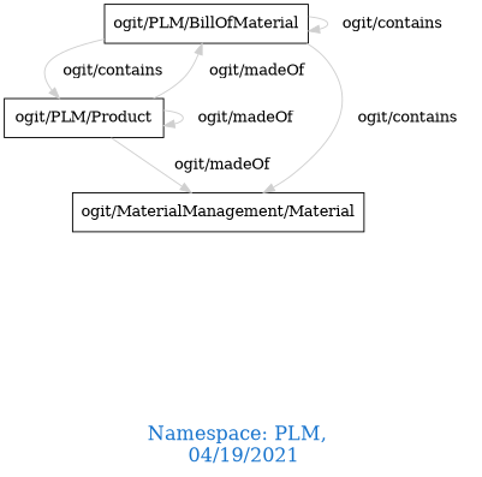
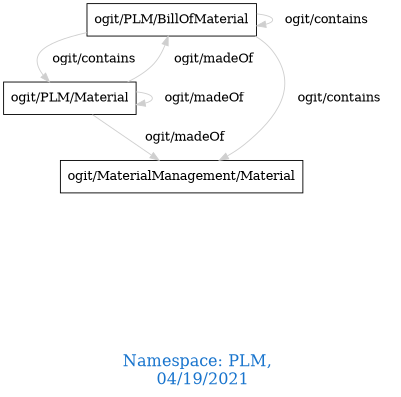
  digraph {
    fontcolor=dodgerblue3
    fontsize=18
    label="\n\n\nNamespace: PLM, \n 04/19/2021"
    rankdir=TB
    node [shape=polygon]
    edge [color=gray81]
    "ogit/PLM/BillOfMaterial"
-   "ogit/PLM/Product"
+   "ogit/PLM/Product" [label="ogit/PLM/Material"]
    "ogit/MaterialManagement/Material"
    "ogit/PLM/BillOfMaterial" -> "ogit/PLM/BillOfMaterial" [label="   ogit/contains    "]
    "ogit/PLM/BillOfMaterial" -> "ogit/PLM/Product" [label="   ogit/contains    "]
    "ogit/PLM/BillOfMaterial" -> "ogit/MaterialManagement/Material" [label="   ogit/contains    "]
    "ogit/PLM/Product" -> "ogit/PLM/BillOfMaterial" [label="   ogit/madeOf    "]
    "ogit/PLM/Product" -> "ogit/PLM/Product" [label="   ogit/madeOf    "]
    "ogit/PLM/Product" -> "ogit/MaterialManagement/Material" [label="   ogit/madeOf    "]
  }
